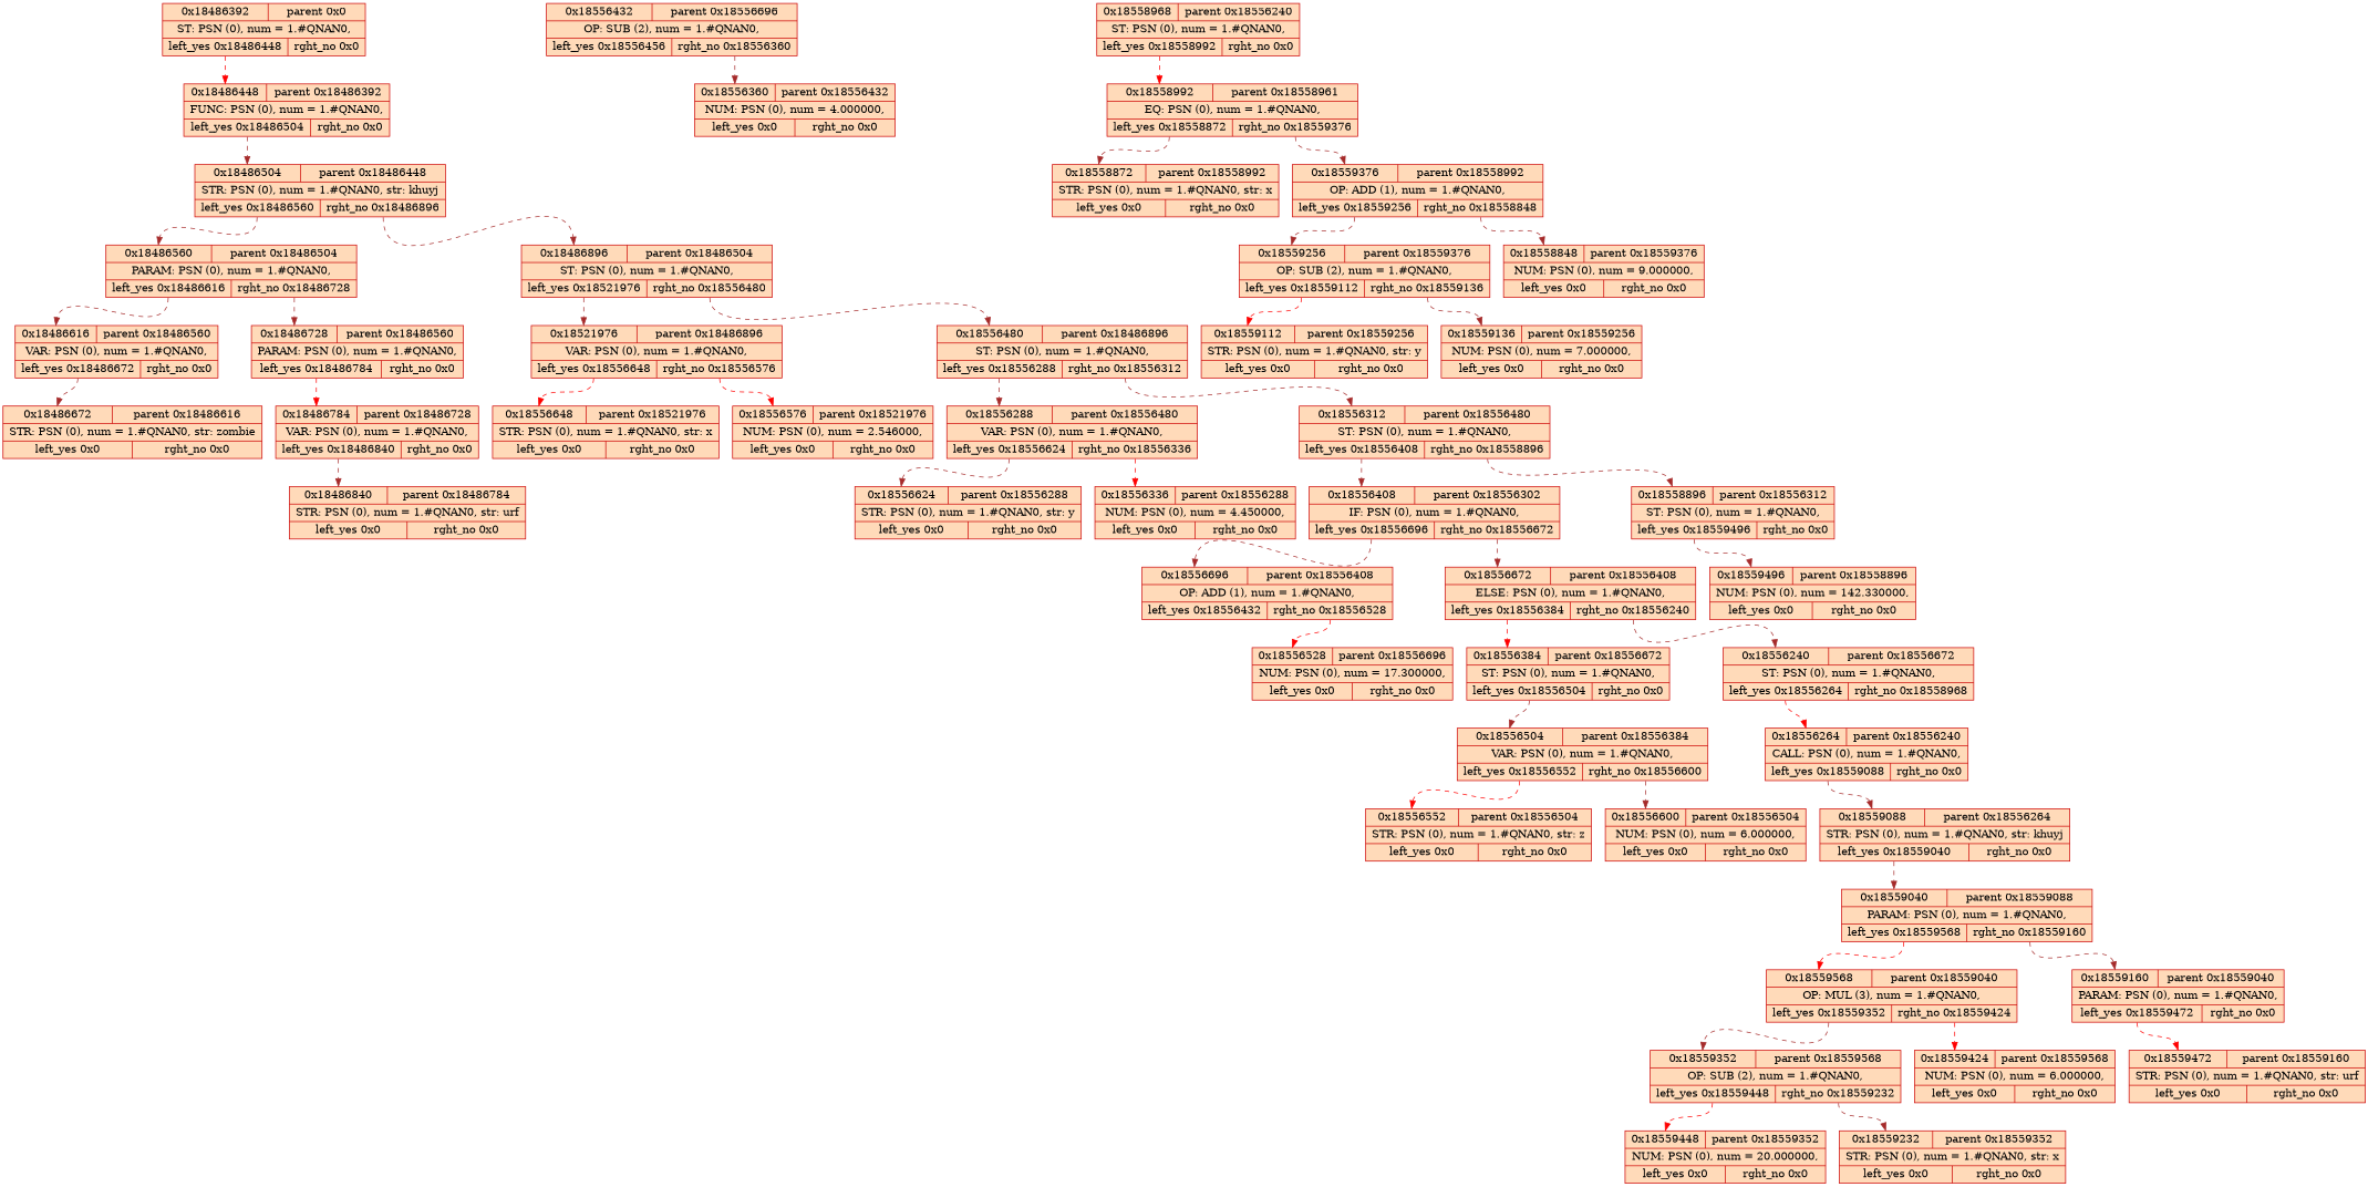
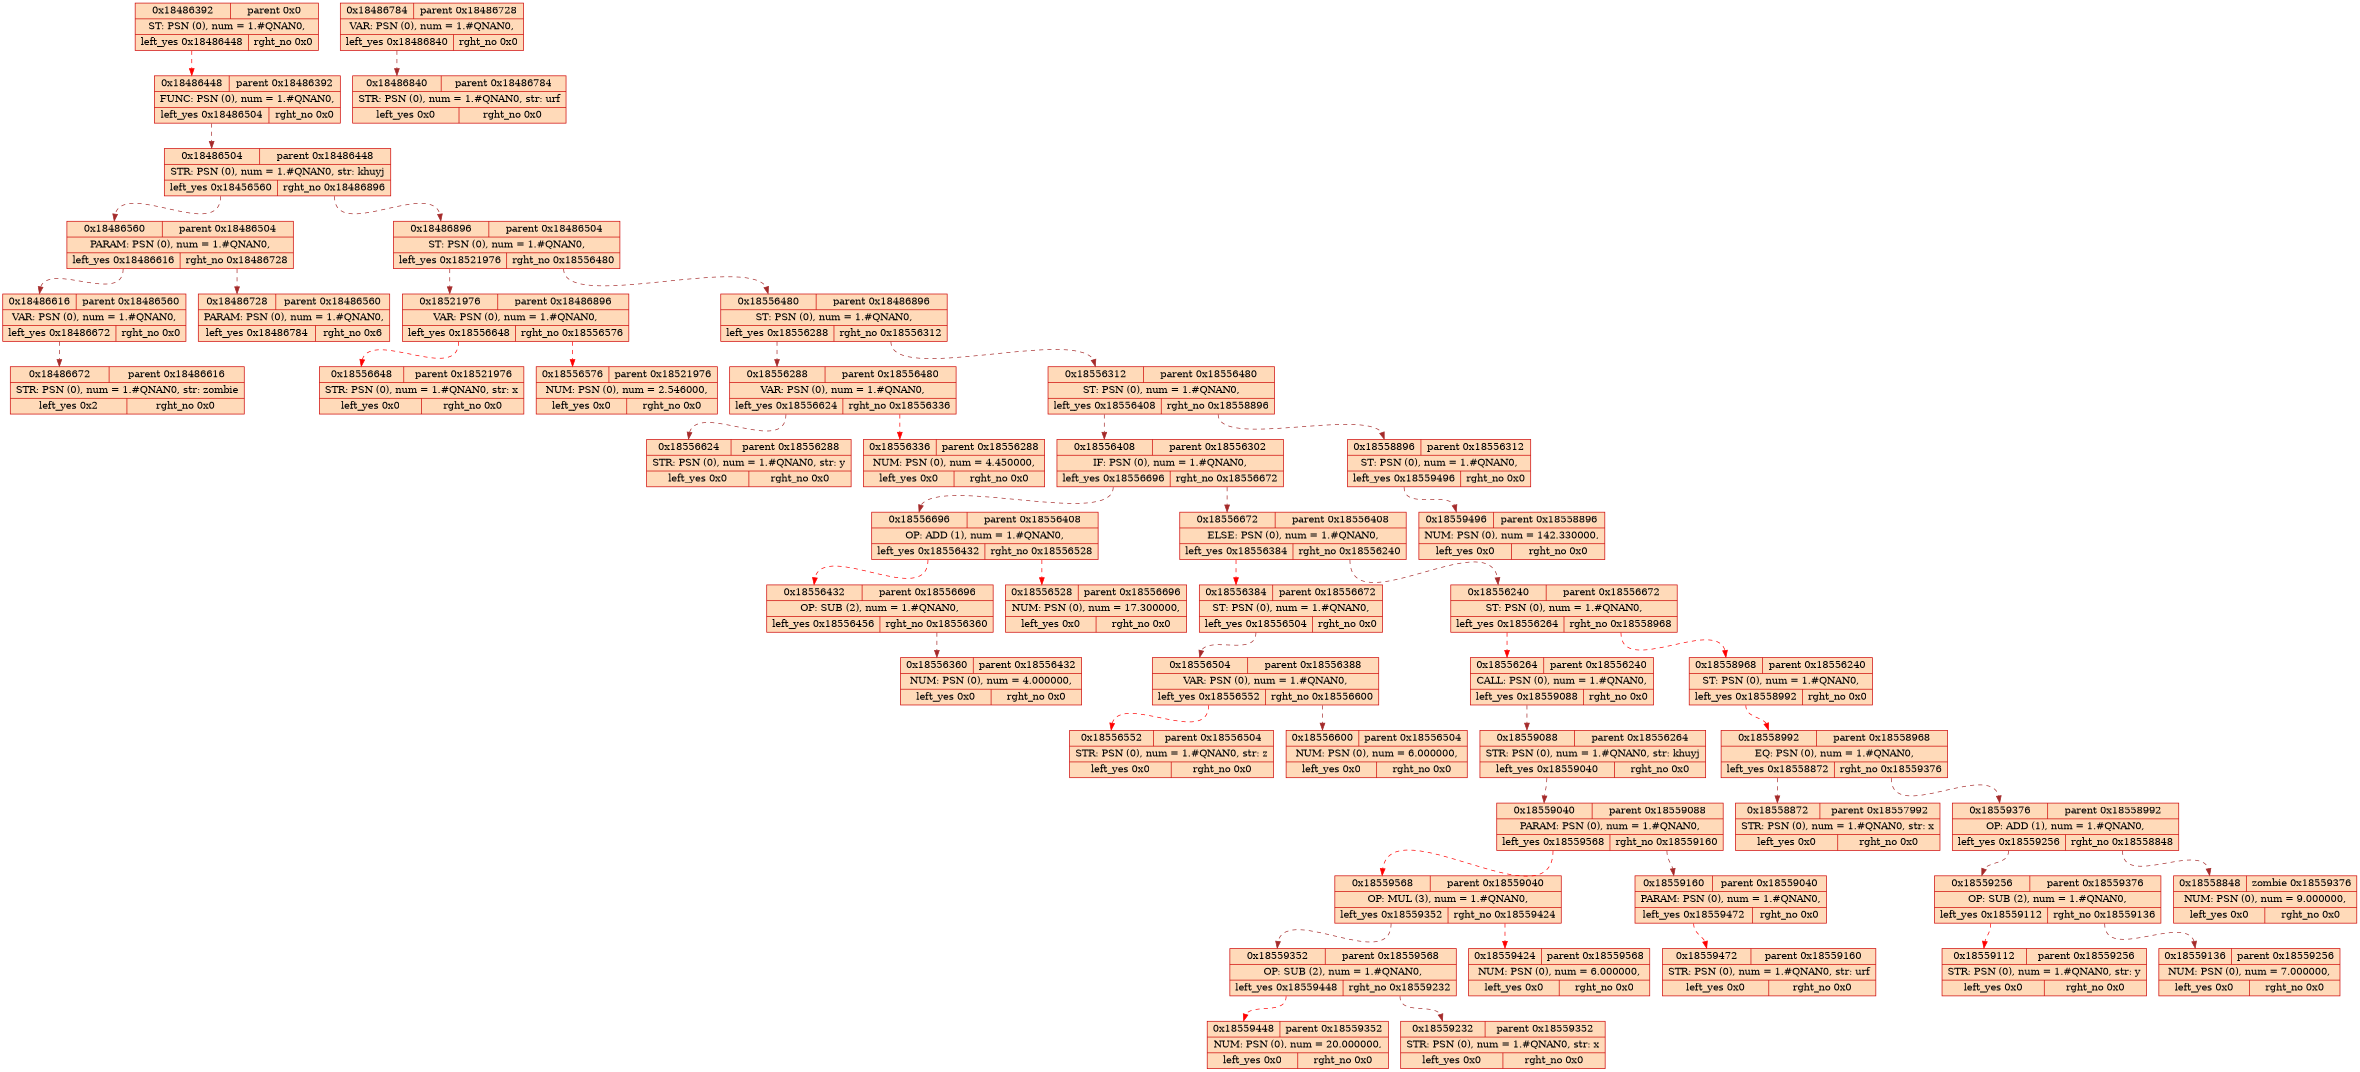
  digraph {
    rankdir=TB
    spline=ortho
    node [color=red3 fillcolor=peachpuff shape=record style=filled]
    edge [color=brown constraint=true headport="f0:n" style=dashed tailport="f2:s" weight=1]
    n1 [label="{{<f0> 0x18486392 |<f3>parent 0x0}|ST: PSN  (0), num = 1.#QNAN0, |{<f2>left_yes 0x18486448 | <f1>rght_no 0x0}}"]
    n2 [label="{{<f0> 0x18486448 |<f3>parent 0x18486392}|FUNC: PSN  (0), num = 1.#QNAN0, |{<f2>left_yes 0x18486504 | <f1>rght_no 0x0}}"]
-   n3 [label="{{<f0> 0x18486504 |<f3>parent 0x18486448}|STR: PSN  (0), num = 1.#QNAN0, str: khuyj|{<f2>left_yes 0x18486560 | <f1>rght_no 0x18486896}}"]
+   n3 [label="{{<f0> 0x18486504 |<f3>parent 0x18486448}|STR: PSN  (0), num = 1.#QNAN0, str: khuyj|{<f2>left_yes 0x18456560 | <f1>rght_no 0x18486896}}"]
    n4 [label="{{<f0> 0x18486560 |<f3>parent 0x18486504}|PARAM: PSN  (0), num = 1.#QNAN0, |{<f2>left_yes 0x18486616 | <f1>rght_no 0x18486728}}"]
    n5 [label="{{<f0> 0x18486896 |<f3>parent 0x18486504}|ST: PSN  (0), num = 1.#QNAN0, |{<f2>left_yes 0x18521976 | <f1>rght_no 0x18556480}}"]
    n6 [label="{{<f0> 0x18486616 |<f3>parent 0x18486560}|VAR: PSN  (0), num = 1.#QNAN0, |{<f2>left_yes 0x18486672 | <f1>rght_no 0x0}}"]
-   n7 [label="{{<f0> 0x18486728 |<f3>parent 0x18486560}|PARAM: PSN  (0), num = 1.#QNAN0, |{<f2>left_yes 0x18486784 | <f1>rght_no 0x0}}"]
+   n7 [label="{{<f0> 0x18486728 |<f3>parent 0x18486560}|PARAM: PSN  (0), num = 1.#QNAN0, |{<f2>left_yes 0x18486784 | <f1>rght_no 0x6}}"]
    n8 [label="{{<f0> 0x18521976 |<f3>parent 0x18486896}|VAR: PSN  (0), num = 1.#QNAN0, |{<f2>left_yes 0x18556648 | <f1>rght_no 0x18556576}}"]
    n9 [label="{{<f0> 0x18556480 |<f3>parent 0x18486896}|ST: PSN  (0), num = 1.#QNAN0, |{<f2>left_yes 0x18556288 | <f1>rght_no 0x18556312}}"]
-   n10 [label="{{<f0> 0x18486672 |<f3>parent 0x18486616}|STR: PSN  (0), num = 1.#QNAN0, str: zombie|{<f2>left_yes 0x0 | <f1>rght_no 0x0}}"]
+   n10 [label="{{<f0> 0x18486672 |<f3>parent 0x18486616}|STR: PSN  (0), num = 1.#QNAN0, str: zombie|{<f2>left_yes 0x2 | <f1>rght_no 0x0}}"]
    n11 [label="{{<f0> 0x18486784 |<f3>parent 0x18486728}|VAR: PSN  (0), num = 1.#QNAN0, |{<f2>left_yes 0x18486840 | <f1>rght_no 0x0}}"]
    n12 [label="{{<f0> 0x18556648 |<f3>parent 0x18521976}|STR: PSN  (0), num = 1.#QNAN0, str: x|{<f2>left_yes 0x0 | <f1>rght_no 0x0}}"]
    n13 [label="{{<f0> 0x18556576 |<f3>parent 0x18521976}|NUM: PSN  (0), num = 2.546000, |{<f2>left_yes 0x0 | <f1>rght_no 0x0}}"]
    n14 [label="{{<f0> 0x18556288 |<f3>parent 0x18556480}|VAR: PSN  (0), num = 1.#QNAN0, |{<f2>left_yes 0x18556624 | <f1>rght_no 0x18556336}}"]
    n15 [label="{{<f0> 0x18556312 |<f3>parent 0x18556480}|ST: PSN  (0), num = 1.#QNAN0, |{<f2>left_yes 0x18556408 | <f1>rght_no 0x18558896}}"]
    n16 [label="{{<f0> 0x18556624 |<f3>parent 0x18556288}|STR: PSN  (0), num = 1.#QNAN0, str: y|{<f2>left_yes 0x0 | <f1>rght_no 0x0}}"]
    n17 [label="{{<f0> 0x18556336 |<f3>parent 0x18556288}|NUM: PSN  (0), num = 4.450000, |{<f2>left_yes 0x0 | <f1>rght_no 0x0}}"]
    n18 [label="{{<f0> 0x18556408 |<f3>parent 0x18556302}|IF: PSN  (0), num = 1.#QNAN0, |{<f2>left_yes 0x18556696 | <f1>rght_no 0x18556672}}"]
    n19 [label="{{<f0> 0x18558896 |<f3>parent 0x18556312}|ST: PSN  (0), num = 1.#QNAN0, |{<f2>left_yes 0x18559496 | <f1>rght_no 0x0}}"]
    n20 [label="{{<f0> 0x18556696 |<f3>parent 0x18556408}|OP: ADD  (1), num = 1.#QNAN0, |{<f2>left_yes 0x18556432 | <f1>rght_no 0x18556528}}"]
    n21 [label="{{<f0> 0x18556672 |<f3>parent 0x18556408}|ELSE: PSN  (0), num = 1.#QNAN0, |{<f2>left_yes 0x18556384 | <f1>rght_no 0x18556240}}"]
    n22 [label="{{<f0> 0x18559496 |<f3>parent 0x18558896}|NUM: PSN  (0), num = 142.330000, |{<f2>left_yes 0x0 | <f1>rght_no 0x0}}"]
    n23 [label="{{<f0> 0x18556432 |<f3>parent 0x18556696}|OP: SUB  (2), num = 1.#QNAN0, |{<f2>left_yes 0x18556456 | <f1>rght_no 0x18556360}}"]
    n24 [label="{{<f0> 0x18556528 |<f3>parent 0x18556696}|NUM: PSN  (0), num = 17.300000, |{<f2>left_yes 0x0 | <f1>rght_no 0x0}}"]
    n25 [label="{{<f0> 0x18556384 |<f3>parent 0x18556672}|ST: PSN  (0), num = 1.#QNAN0, |{<f2>left_yes 0x18556504 | <f1>rght_no 0x0}}"]
    n26 [label="{{<f0> 0x18556240 |<f3>parent 0x18556672}|ST: PSN  (0), num = 1.#QNAN0, |{<f2>left_yes 0x18556264 | <f1>rght_no 0x18558968}}"]
    n27 [label="{{<f0> 0x18556360 |<f3>parent 0x18556432}|NUM: PSN  (0), num = 4.000000, |{<f2>left_yes 0x0 | <f1>rght_no 0x0}}"]
-   n28 [label="{{<f0> 0x18556504 |<f3>parent 0x18556384}|VAR: PSN  (0), num = 1.#QNAN0, |{<f2>left_yes 0x18556552 | <f1>rght_no 0x18556600}}"]
+   n28 [label="{{<f0> 0x18556504 |<f3>parent 0x18556388}|VAR: PSN  (0), num = 1.#QNAN0, |{<f2>left_yes 0x18556552 | <f1>rght_no 0x18556600}}"]
    n29 [label="{{<f0> 0x18556264 |<f3>parent 0x18556240}|CALL: PSN  (0), num = 1.#QNAN0, |{<f2>left_yes 0x18559088 | <f1>rght_no 0x0}}"]
    n30 [label="{{<f0> 0x18558968 |<f3>parent 0x18556240}|ST: PSN  (0), num = 1.#QNAN0, |{<f2>left_yes 0x18558992 | <f1>rght_no 0x0}}"]
    n31 [label="{{<f0> 0x18556552 |<f3>parent 0x18556504}|STR: PSN  (0), num = 1.#QNAN0, str: z|{<f2>left_yes 0x0 | <f1>rght_no 0x0}}"]
    n32 [label="{{<f0> 0x18556600 |<f3>parent 0x18556504}|NUM: PSN  (0), num = 6.000000, |{<f2>left_yes 0x0 | <f1>rght_no 0x0}}"]
    n33 [label="{{<f0> 0x18559088 |<f3>parent 0x18556264}|STR: PSN  (0), num = 1.#QNAN0, str: khuyj|{<f2>left_yes 0x18559040 | <f1>rght_no 0x0}}"]
-   n34 [label="{{<f0> 0x18558992 |<f3>parent 0x18558961}|EQ: PSN  (0), num = 1.#QNAN0, |{<f2>left_yes 0x18558872 | <f1>rght_no 0x18559376}}"]
+   n34 [label="{{<f0> 0x18558992 |<f3>parent 0x18558968}|EQ: PSN  (0), num = 1.#QNAN0, |{<f2>left_yes 0x18558872 | <f1>rght_no 0x18559376}}"]
    n35 [label="{{<f0> 0x18559040 |<f3>parent 0x18559088}|PARAM: PSN  (0), num = 1.#QNAN0, |{<f2>left_yes 0x18559568 | <f1>rght_no 0x18559160}}"]
-   n36 [label="{{<f0> 0x18558872 |<f3>parent 0x18558992}|STR: PSN  (0), num = 1.#QNAN0, str: x|{<f2>left_yes 0x0 | <f1>rght_no 0x0}}"]
+   n36 [label="{{<f0> 0x18558872 |<f3>parent 0x18557992}|STR: PSN  (0), num = 1.#QNAN0, str: x|{<f2>left_yes 0x0 | <f1>rght_no 0x0}}"]
    n37 [label="{{<f0> 0x18559376 |<f3>parent 0x18558992}|OP: ADD  (1), num = 1.#QNAN0, |{<f2>left_yes 0x18559256 | <f1>rght_no 0x18558848}}"]
    n38 [label="{{<f0> 0x18559256 |<f3>parent 0x18559376}|OP: SUB  (2), num = 1.#QNAN0, |{<f2>left_yes 0x18559112 | <f1>rght_no 0x18559136}}"]
-   n39 [label="{{<f0> 0x18558848 |<f3>parent 0x18559376}|NUM: PSN  (0), num = 9.000000, |{<f2>left_yes 0x0 | <f1>rght_no 0x0}}"]
+   n39 [label="{{<f0> 0x18558848 |<f3>zombie 0x18559376}|NUM: PSN  (0), num = 9.000000, |{<f2>left_yes 0x0 | <f1>rght_no 0x0}}"]
    n40 [label="{{<f0> 0x18559112 |<f3>parent 0x18559256}|STR: PSN  (0), num = 1.#QNAN0, str: y|{<f2>left_yes 0x0 | <f1>rght_no 0x0}}"]
    n41 [label="{{<f0> 0x18559136 |<f3>parent 0x18559256}|NUM: PSN  (0), num = 7.000000, |{<f2>left_yes 0x0 | <f1>rght_no 0x0}}"]
    n42 [label="{{<f0> 0x18559568 |<f3>parent 0x18559040}|OP: MUL  (3), num = 1.#QNAN0, |{<f2>left_yes 0x18559352 | <f1>rght_no 0x18559424}}"]
    n43 [label="{{<f0> 0x18559160 |<f3>parent 0x18559040}|PARAM: PSN  (0), num = 1.#QNAN0, |{<f2>left_yes 0x18559472 | <f1>rght_no 0x0}}"]
    n44 [label="{{<f0> 0x18559352 |<f3>parent 0x18559568}|OP: SUB  (2), num = 1.#QNAN0, |{<f2>left_yes 0x18559448 | <f1>rght_no 0x18559232}}"]
    n45 [label="{{<f0> 0x18559424 |<f3>parent 0x18559568}|NUM: PSN  (0), num = 6.000000, |{<f2>left_yes 0x0 | <f1>rght_no 0x0}}"]
    n46 [label="{{<f0> 0x18559472 |<f3>parent 0x18559160}|STR: PSN  (0), num = 1.#QNAN0, str: urf|{<f2>left_yes 0x0 | <f1>rght_no 0x0}}"]
    n47 [label="{{<f0> 0x18559448 |<f3>parent 0x18559352}|NUM: PSN  (0), num = 20.000000, |{<f2>left_yes 0x0 | <f1>rght_no 0x0}}"]
    n48 [label="{{<f0> 0x18559232 |<f3>parent 0x18559352}|STR: PSN  (0), num = 1.#QNAN0, str: x|{<f2>left_yes 0x0 | <f1>rght_no 0x0}}"]
    n49 [label="{{<f0> 0x18486840 |<f3>parent 0x18486784}|STR: PSN  (0), num = 1.#QNAN0, str: urf|{<f2>left_yes 0x0 | <f1>rght_no 0x0}}"]
    n1 -> n2 [color=red]
    n2 -> n3
    n3 -> n4
    n3 -> n5 [tailport="f1:s"]
    n4 -> n6
    n4 -> n7 [tailport="f1:s"]
    n5 -> n8
    n5 -> n9 [tailport="f1:s"]
    n6 -> n10
-   n7 -> n11 [color=red]
    n8 -> n12 [color=red]
    n8 -> n13 [color=red tailport="f1:s"]
    n9 -> n14
    n9 -> n15 [tailport="f1:s"]
    n11 -> n49
    n14 -> n16
    n14 -> n17 [color=red tailport="f1:s"]
    n15 -> n18
    n15 -> n19 [tailport="f1:s"]
    n18 -> n20
    n18 -> n21 [tailport="f1:s"]
    n19 -> n22
+   n20 -> n23 [color=red]
    n20 -> n24 [color=red tailport="f1:s"]
    n21 -> n25 [color=red]
    n21 -> n26 [tailport="f1:s"]
    n23 -> n27 [tailport="f1:s"]
    n25 -> n28
    n26 -> n29 [color=red]
+   n26 -> n30 [color=red tailport="f1:s"]
    n28 -> n31 [color=red]
    n28 -> n32 [tailport="f1:s"]
    n29 -> n33
    n30 -> n34 [color=red]
    n33 -> n35
    n34 -> n36
    n34 -> n37 [tailport="f1:s"]
    n35 -> n42 [color=red]
    n35 -> n43 [tailport="f1:s"]
    n37 -> n38
    n37 -> n39 [tailport="f1:s"]
    n38 -> n40 [color=red]
    n38 -> n41 [tailport="f1:s"]
    n42 -> n44
    n42 -> n45 [color=red tailport="f1:s"]
    n43 -> n46 [color=red]
    n44 -> n47 [color=red]
    n44 -> n48 [tailport="f1:s"]
  }
